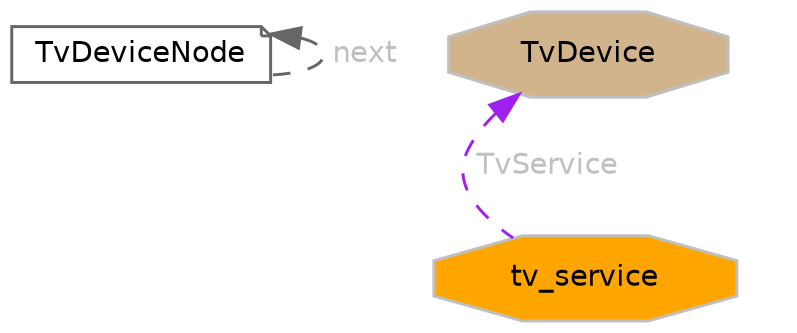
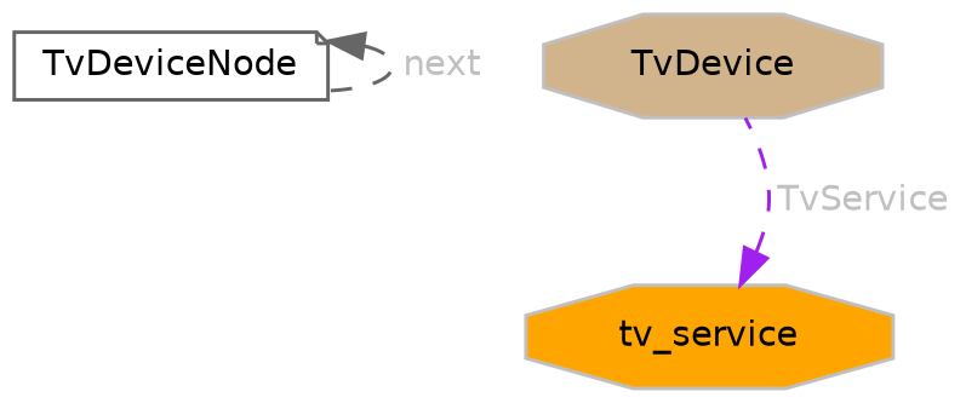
  digraph {
    fontname="DejaVu Sans"
    node [color=grey75 fontname="DejaVu Sans" fontsize=10 shape=octagon style=filled]
    edge [dir=back fontcolor=grey fontname="DejaVu Sans" fontsize=10 labelfontname=Helvetica labelfontsize=10 style=dashed]
    n1 [color=gray40 fillcolor=white fontcolor=black height=0.2 label=TvDeviceNode shape=note width=0.4]
    n2 [fillcolor=tan height=0.2 label=TvDevice width=0.4]
    n3 [fillcolor=orange height=0.2 label=tv_service width=0.4]
    n1 -> n1 [color=gray40 label=" next"]
-   n2 -> n3 [color=purple label=" TvService"]
+   n3 -> n2 [color=purple label=" TvService"]
  }
